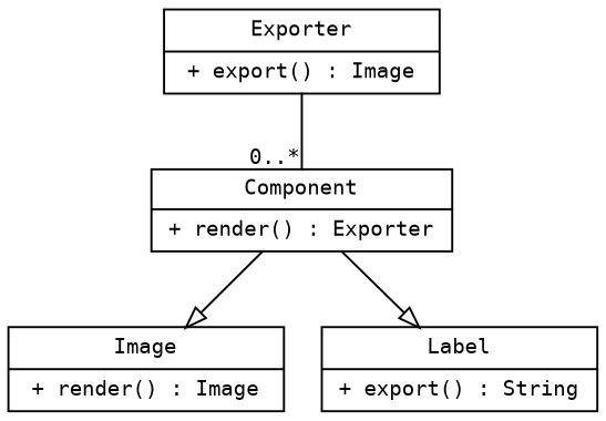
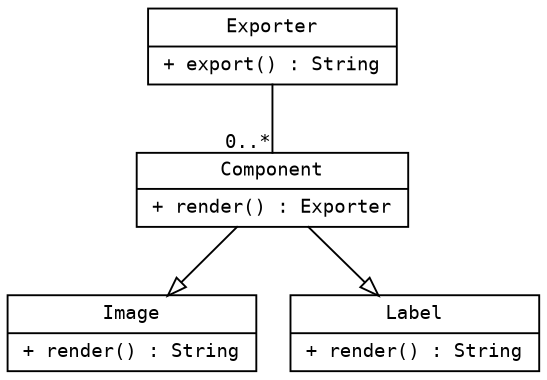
  digraph {
    node [fontname=Consolas fontsize=10 shape=record]
    edge [arrowhead=empty color=black fontname=Consolas fontsize=10]
    n1 [label="{Component|+ render() : Exporter }"]
-   n2 [label="{Image|+ render() : Image }"]
-   n3 [label="{Label|+ export() : String }"]
-   n4 [label="{Exporter|+ export() : Image }"]
+   n2 [label="{Image|+ render() : String }"]
+   n3 [label="{Label|+ render() : String }"]
+   n4 [label="{Exporter|+ export() : String }"]
    n1 -> n2
    n1 -> n3
    n4 -> n1 [arrowhead=none headlabel="0..*"]
  }
